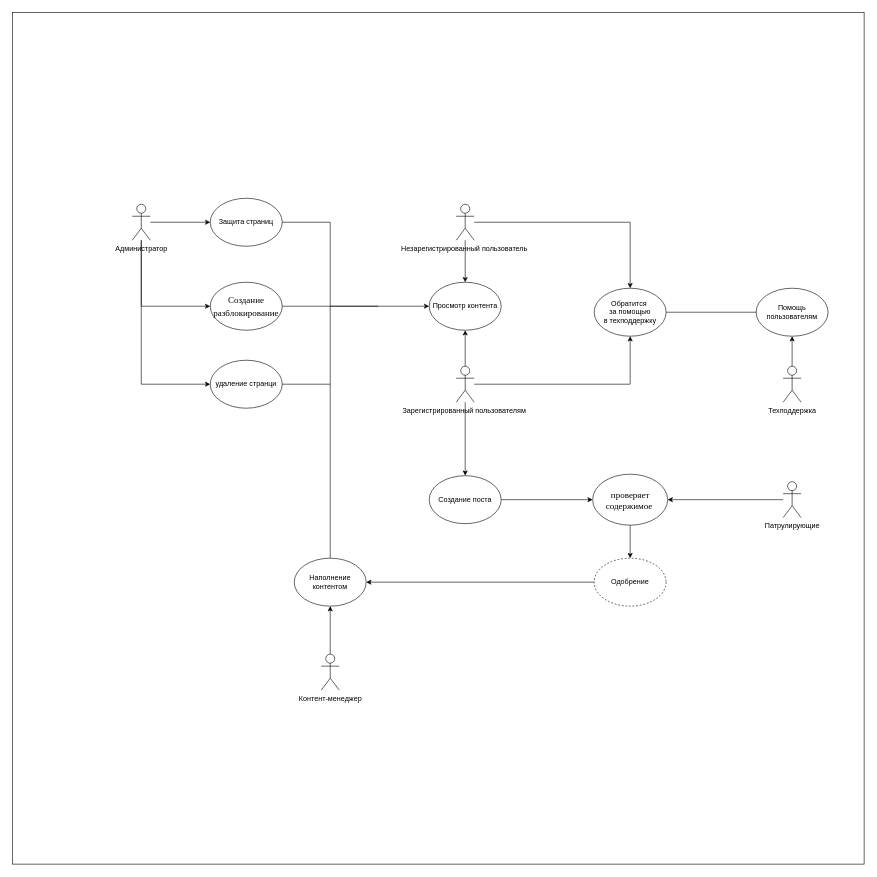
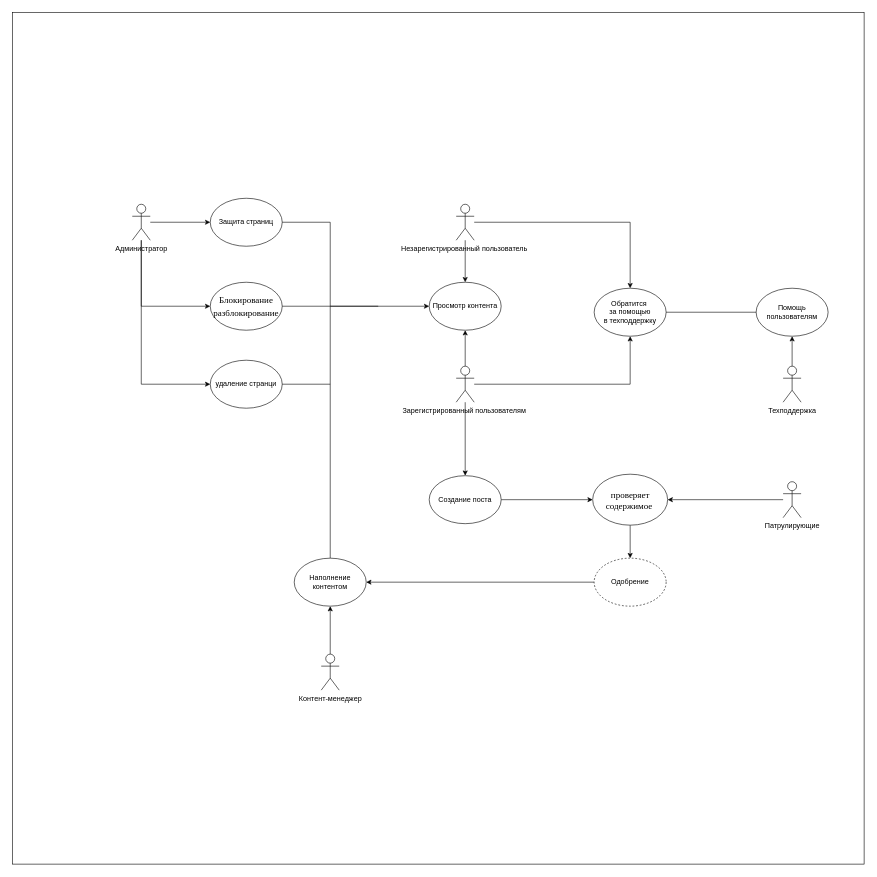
  <mxCell id="0" />
  <mxCell id="1" parent="0" />
  <mxCell id="2" value="" style="whiteSpace=wrap;html=1;aspect=fixed;" parent="1" vertex="1"><mxGeometry x="20" y="20" width="1420" height="1420" as="geometry" /></mxCell>
  <mxCell id="3" style="edgeStyle=orthogonalEdgeStyle;rounded=0;orthogonalLoop=1;jettySize=auto;html=1;entryX=0;entryY=0.5;entryDx=0;entryDy=0;" edge="1" parent="1" source="6" target="28"><mxGeometry relative="1" as="geometry"><Array as="points"><mxPoint x="235" y="640" /></Array></mxGeometry></mxCell>
  <mxCell id="4" style="edgeStyle=orthogonalEdgeStyle;rounded=0;orthogonalLoop=1;jettySize=auto;html=1;entryX=0;entryY=0.5;entryDx=0;entryDy=0;" edge="1" parent="1" source="6" target="33"><mxGeometry relative="1" as="geometry"><Array as="points"><mxPoint x="235" y="510" /></Array></mxGeometry></mxCell>
  <mxCell id="5" style="edgeStyle=orthogonalEdgeStyle;rounded=0;orthogonalLoop=1;jettySize=auto;html=1;entryX=0;entryY=0.5;entryDx=0;entryDy=0;" edge="1" parent="1" source="6" target="36"><mxGeometry relative="1" as="geometry" /></mxCell>
  <mxCell id="6" value="Администратор" style="shape=umlActor;verticalLabelPosition=bottom;verticalAlign=top;html=1;outlineConnect=0;" parent="1" vertex="1"><mxGeometry x="220" y="340" width="30" height="60" as="geometry" /></mxCell>
  <mxCell id="7" style="edgeStyle=orthogonalEdgeStyle;rounded=0;orthogonalLoop=1;jettySize=auto;html=1;" edge="1" parent="1" source="9" target="18"><mxGeometry relative="1" as="geometry" /></mxCell>
  <mxCell id="8" style="edgeStyle=orthogonalEdgeStyle;rounded=0;orthogonalLoop=1;jettySize=auto;html=1;entryX=0.5;entryY=0;entryDx=0;entryDy=0;" edge="1" parent="1" source="9" target="17"><mxGeometry relative="1" as="geometry" /></mxCell>
  <mxCell id="9" value="Незарегистрированный пользователь&amp;nbsp;" style="shape=umlActor;verticalLabelPosition=bottom;verticalAlign=top;html=1;outlineConnect=0;" vertex="1" parent="1"><mxGeometry x="760" y="340" width="30" height="60" as="geometry" /></mxCell>
  <mxCell id="10" style="edgeStyle=orthogonalEdgeStyle;rounded=0;orthogonalLoop=1;jettySize=auto;html=1;" edge="1" parent="1" source="11" target="16"><mxGeometry relative="1" as="geometry" /></mxCell>
  <mxCell id="11" value="Техподдержка" style="shape=umlActor;verticalLabelPosition=bottom;verticalAlign=top;html=1;outlineConnect=0;" vertex="1" parent="1"><mxGeometry x="1305" y="610" width="30" height="60" as="geometry" /></mxCell>
  <mxCell id="12" style="edgeStyle=orthogonalEdgeStyle;rounded=0;orthogonalLoop=1;jettySize=auto;html=1;entryX=0.5;entryY=1;entryDx=0;entryDy=0;" edge="1" parent="1" source="13" target="30"><mxGeometry relative="1" as="geometry" /></mxCell>
  <mxCell id="13" value="Контент-менеджер" style="shape=umlActor;verticalLabelPosition=bottom;verticalAlign=top;html=1;outlineConnect=0;" vertex="1" parent="1"><mxGeometry x="535" y="1090" width="30" height="60" as="geometry" /></mxCell>
  <mxCell id="14" style="edgeStyle=orthogonalEdgeStyle;rounded=0;orthogonalLoop=1;jettySize=auto;html=1;entryX=1;entryY=0.5;entryDx=0;entryDy=0;" edge="1" parent="1" source="15" target="25"><mxGeometry relative="1" as="geometry" /></mxCell>
  <mxCell id="15" value="Патрулирующие" style="shape=umlActor;verticalLabelPosition=bottom;verticalAlign=top;html=1;outlineConnect=0;" vertex="1" parent="1"><mxGeometry x="1305" y="802.5" width="30" height="60" as="geometry" /></mxCell>
  <mxCell id="16" value="Помощь пользователям" style="ellipse;whiteSpace=wrap;html=1;" vertex="1" parent="1"><mxGeometry x="1260" y="480" width="120" height="80" as="geometry" /></mxCell>
  <mxCell id="17" value="Обратится&amp;nbsp;&lt;br&gt;за помощью&lt;br&gt;в техподдержку" style="ellipse;whiteSpace=wrap;html=1;" vertex="1" parent="1"><mxGeometry x="990" y="480" width="120" height="80" as="geometry" /></mxCell>
  <mxCell id="18" value="Просмотр контента" style="ellipse;whiteSpace=wrap;html=1;" vertex="1" parent="1"><mxGeometry x="715" y="470" width="120" height="80" as="geometry" /></mxCell>
  <mxCell id="19" style="edgeStyle=orthogonalEdgeStyle;rounded=0;orthogonalLoop=1;jettySize=auto;html=1;entryX=0.5;entryY=1;entryDx=0;entryDy=0;" edge="1" parent="1" source="22" target="18"><mxGeometry relative="1" as="geometry" /></mxCell>
  <mxCell id="20" style="edgeStyle=orthogonalEdgeStyle;rounded=0;orthogonalLoop=1;jettySize=auto;html=1;entryX=0.5;entryY=1;entryDx=0;entryDy=0;" edge="1" parent="1" source="22" target="17"><mxGeometry relative="1" as="geometry" /></mxCell>
  <mxCell id="21" style="edgeStyle=orthogonalEdgeStyle;rounded=0;orthogonalLoop=1;jettySize=auto;html=1;" edge="1" parent="1" source="22" target="27"><mxGeometry relative="1" as="geometry" /></mxCell>
  <mxCell id="22" value="Зарегистрированный пользователям&amp;nbsp;" style="shape=umlActor;verticalLabelPosition=bottom;verticalAlign=top;html=1;outlineConnect=0;" vertex="1" parent="1"><mxGeometry x="760" y="610" width="30" height="60" as="geometry" /></mxCell>
  <mxCell id="23" value="" style="endArrow=none;html=1;rounded=0;exitX=1;exitY=0.5;exitDx=0;exitDy=0;entryX=0;entryY=0.5;entryDx=0;entryDy=0;" edge="1" parent="1" source="17" target="16"><mxGeometry width="50" height="50" relative="1" as="geometry"><mxPoint x="1140" y="590" as="sourcePoint" /><mxPoint x="1190" y="540" as="targetPoint" /></mxGeometry></mxCell>
  <mxCell id="24" style="edgeStyle=orthogonalEdgeStyle;rounded=0;orthogonalLoop=1;jettySize=auto;html=1;entryX=0.5;entryY=0;entryDx=0;entryDy=0;" edge="1" parent="1" source="25" target="32"><mxGeometry relative="1" as="geometry" /></mxCell>
  <mxCell id="25" value="&lt;p&gt;&lt;font face=&quot;Garamond&quot;&gt;проверяет содержимое&amp;nbsp;&lt;/font&gt;&lt;/p&gt;" style="ellipse;whiteSpace=wrap;html=1;labelBackgroundColor=none;fontSize=15;fontColor=#000000;" vertex="1" parent="1"><mxGeometry x="987.5" y="790" width="125" height="85" as="geometry" /></mxCell>
  <mxCell id="26" style="edgeStyle=orthogonalEdgeStyle;rounded=0;orthogonalLoop=1;jettySize=auto;html=1;entryX=0;entryY=0.5;entryDx=0;entryDy=0;" edge="1" parent="1" source="27" target="25"><mxGeometry relative="1" as="geometry"><mxPoint x="990" y="832.5" as="targetPoint" /></mxGeometry></mxCell>
  <mxCell id="27" value="Создание поста" style="ellipse;whiteSpace=wrap;html=1;" vertex="1" parent="1"><mxGeometry x="715" y="792.5" width="120" height="80" as="geometry" /></mxCell>
  <mxCell id="28" value="удаление странци" style="ellipse;whiteSpace=wrap;html=1;" vertex="1" parent="1"><mxGeometry x="350" y="600" width="120" height="80" as="geometry" /></mxCell>
  <mxCell id="29" style="edgeStyle=orthogonalEdgeStyle;rounded=0;orthogonalLoop=1;jettySize=auto;html=1;entryX=0;entryY=0.5;entryDx=0;entryDy=0;" edge="1" parent="1" source="30" target="18"><mxGeometry relative="1" as="geometry"><Array as="points"><mxPoint x="550" y="510" /></Array></mxGeometry></mxCell>
  <mxCell id="30" value="Наполнение контентом" style="ellipse;whiteSpace=wrap;html=1;" vertex="1" parent="1"><mxGeometry x="490" y="930" width="120" height="80" as="geometry" /></mxCell>
  <mxCell id="31" style="edgeStyle=orthogonalEdgeStyle;rounded=0;orthogonalLoop=1;jettySize=auto;html=1;entryX=1;entryY=0.5;entryDx=0;entryDy=0;" edge="1" parent="1" source="32" target="30"><mxGeometry relative="1" as="geometry" /></mxCell>
  <mxCell id="32" value="Одобрение" style="ellipse;whiteSpace=wrap;html=1;dashed=1;" vertex="1" parent="1"><mxGeometry x="990" y="930" width="120" height="80" as="geometry" /></mxCell>
- <mxCell id="33" value="&lt;p&gt;&lt;font face=&quot;Garamond&quot; style=&quot;font-size: 15px;&quot;&gt;Создание разблокирование&lt;/font&gt;&lt;/p&gt;" style="ellipse;whiteSpace=wrap;html=1;labelBackgroundColor=none;fontSize=18;fontColor=#000000;" vertex="1" parent="1"><mxGeometry x="350" y="470" width="120" height="80" as="geometry" /></mxCell>
+ <mxCell id="33" value="&lt;p&gt;&lt;font face=&quot;Garamond&quot; style=&quot;font-size: 15px;&quot;&gt;Блокирование разблокирование&lt;/font&gt;&lt;/p&gt;" style="ellipse;whiteSpace=wrap;html=1;labelBackgroundColor=none;fontSize=18;fontColor=#000000;" vertex="1" parent="1"><mxGeometry x="350" y="470" width="120" height="80" as="geometry" /></mxCell>
  <mxCell id="34" value="" style="endArrow=none;html=1;rounded=0;exitX=1;exitY=0.5;exitDx=0;exitDy=0;" edge="1" parent="1" source="33"><mxGeometry width="50" height="50" relative="1" as="geometry"><mxPoint x="460" y="590" as="sourcePoint" /><mxPoint x="550" y="510" as="targetPoint" /></mxGeometry></mxCell>
  <mxCell id="35" value="" style="endArrow=none;html=1;rounded=0;exitX=1;exitY=0.5;exitDx=0;exitDy=0;" edge="1" parent="1" source="28"><mxGeometry width="50" height="50" relative="1" as="geometry"><mxPoint x="470" y="770" as="sourcePoint" /><mxPoint x="550" y="640" as="targetPoint" /></mxGeometry></mxCell>
  <mxCell id="36" value="Защита страниц" style="ellipse;whiteSpace=wrap;html=1;" vertex="1" parent="1"><mxGeometry x="350" y="330" width="120" height="80" as="geometry" /></mxCell>
  <mxCell id="37" value="" style="endArrow=none;html=1;rounded=0;entryX=1;entryY=0.5;entryDx=0;entryDy=0;edgeStyle=orthogonalEdgeStyle;" edge="1" parent="1" target="36"><mxGeometry width="50" height="50" relative="1" as="geometry"><mxPoint x="630" y="510" as="sourcePoint" /><mxPoint x="490" y="560" as="targetPoint" /><Array as="points"><mxPoint x="550" y="510" /><mxPoint x="550" y="370" /></Array></mxGeometry></mxCell>
